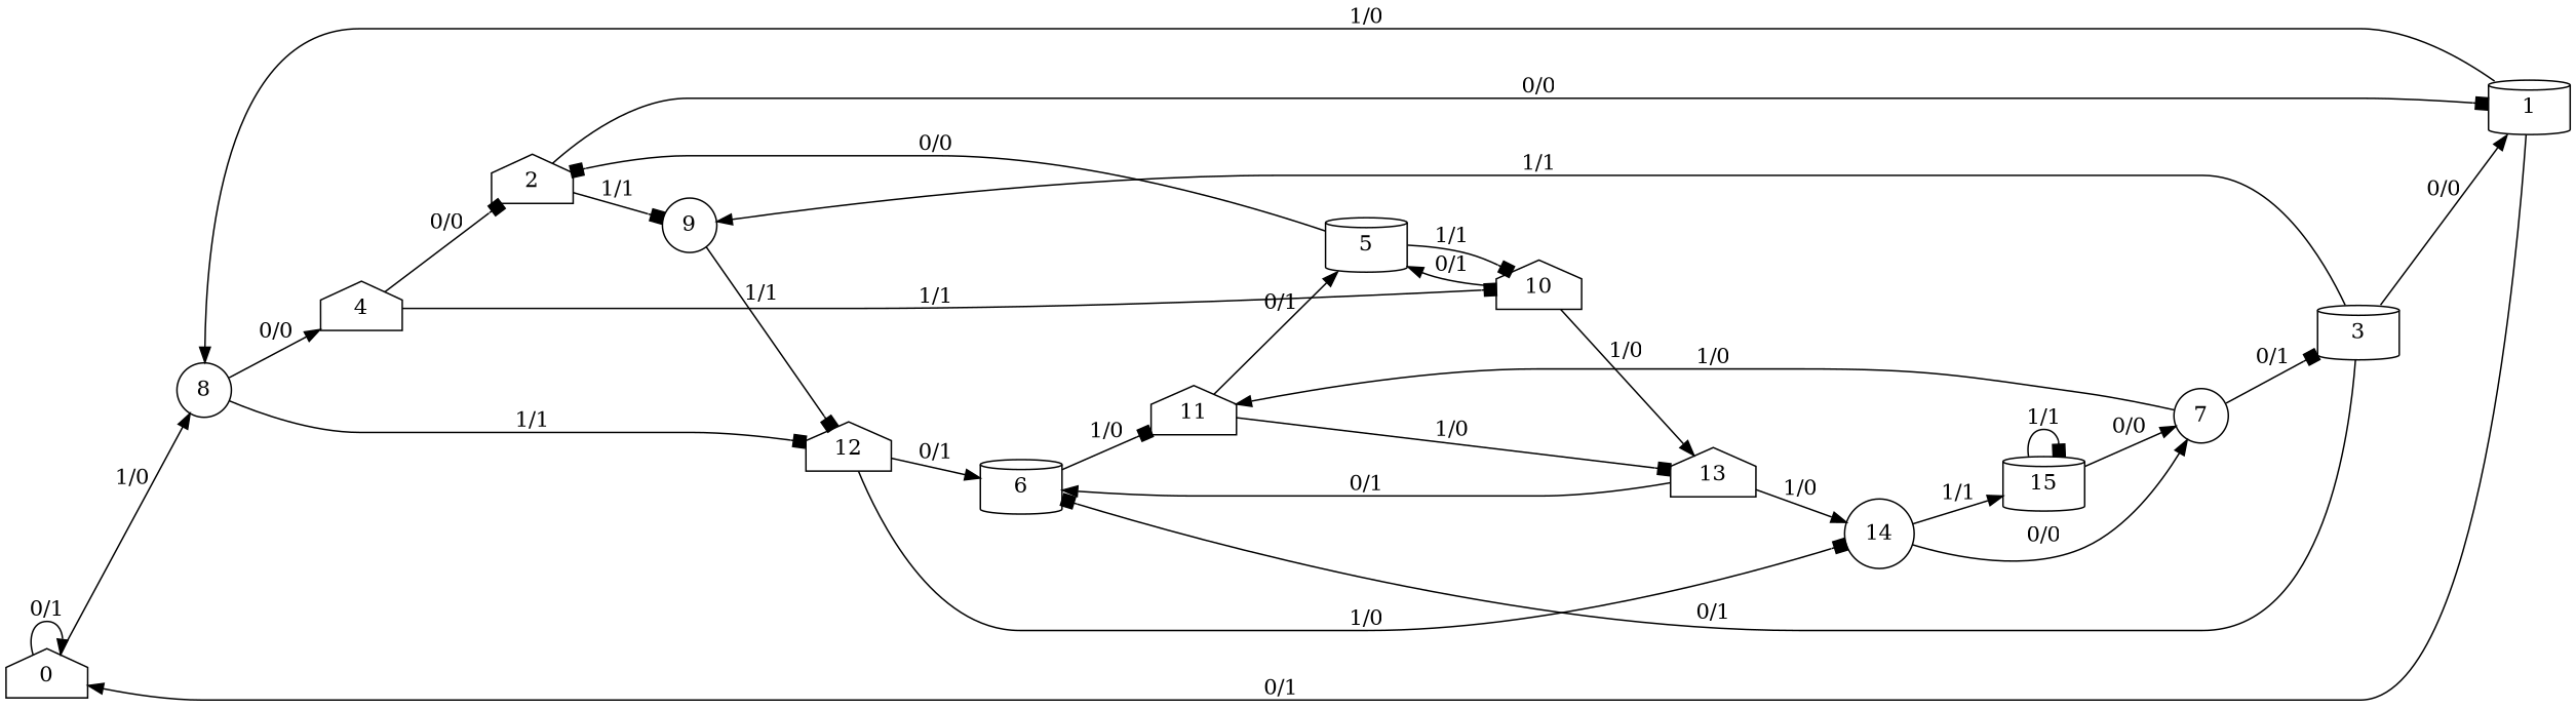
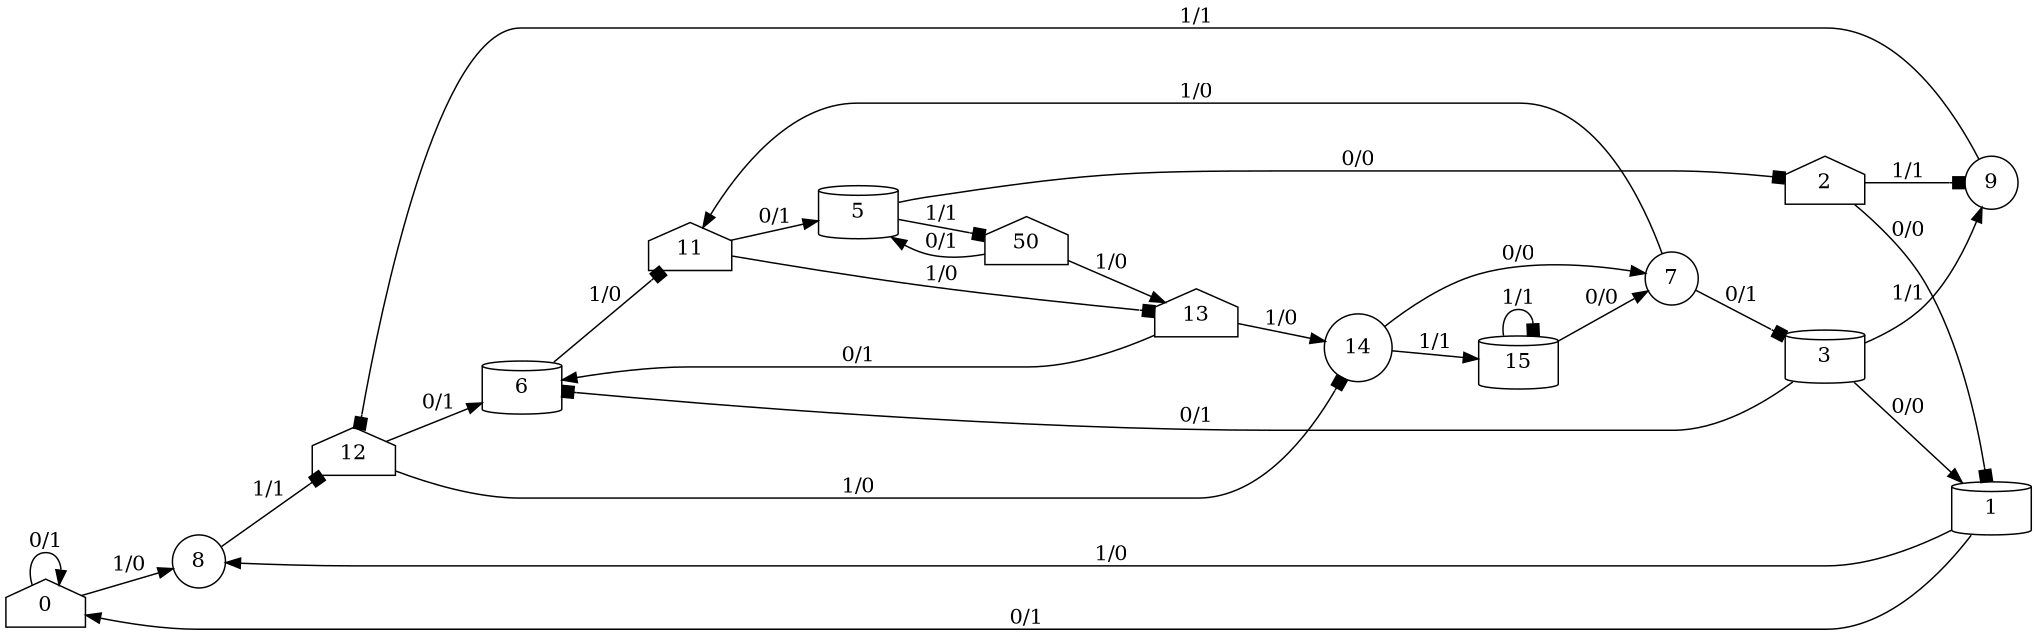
  digraph {
    rankdir=LR
    node [shape=house]
    edge [arrowhead=normal]
    0
    8 [shape=circle]
-   4
    12
    1 [shape=cylinder]
    2
    9 [shape=circle]
    3 [shape=cylinder]
    6 [shape=cylinder]
-   10
+   10 [label=50]
    5 [shape=cylinder]
    13
    11
    7 [shape=circle]
    14 [shape=circle]
    15 [shape=cylinder]
    0 -> 0 [label="0/1"]
    0 -> 8 [label="1/0"]
-   8 -> 4 [label="0/0"]
    8 -> 12 [arrowhead=box label="1/1"]
-   4 -> 2 [arrowhead=box label="0/0"]
-   4 -> 10 [arrowhead=box label="1/1"]
    12 -> 6 [label="0/1"]
    12 -> 14 [arrowhead=box label="1/0"]
    1 -> 0 [label="0/1"]
    1 -> 8 [label="1/0"]
    2 -> 1 [arrowhead=box label="0/0"]
    2 -> 9 [arrowhead=box label="1/1"]
    9 -> 12 [arrowhead=box label="1/1"]
    3 -> 1 [label="0/0"]
    3 -> 9 [label="1/1"]
    3 -> 6 [arrowhead=box label="0/1"]
    6 -> 11 [arrowhead=box label="1/0"]
    10 -> 5 [label="0/1"]
    10 -> 13 [label="1/0"]
    5 -> 2 [arrowhead=box label="0/0"]
    5 -> 10 [arrowhead=box label="1/1"]
    13 -> 6 [label="0/1"]
    13 -> 14 [label="1/0"]
    11 -> 5 [label="0/1"]
    11 -> 13 [arrowhead=box label="1/0"]
    7 -> 3 [arrowhead=box label="0/1"]
    7 -> 11 [label="1/0"]
    14 -> 7 [label="0/0"]
    14 -> 15 [label="1/1"]
    15 -> 7 [label="0/0"]
    15 -> 15 [arrowhead=box label="1/1"]
  }
